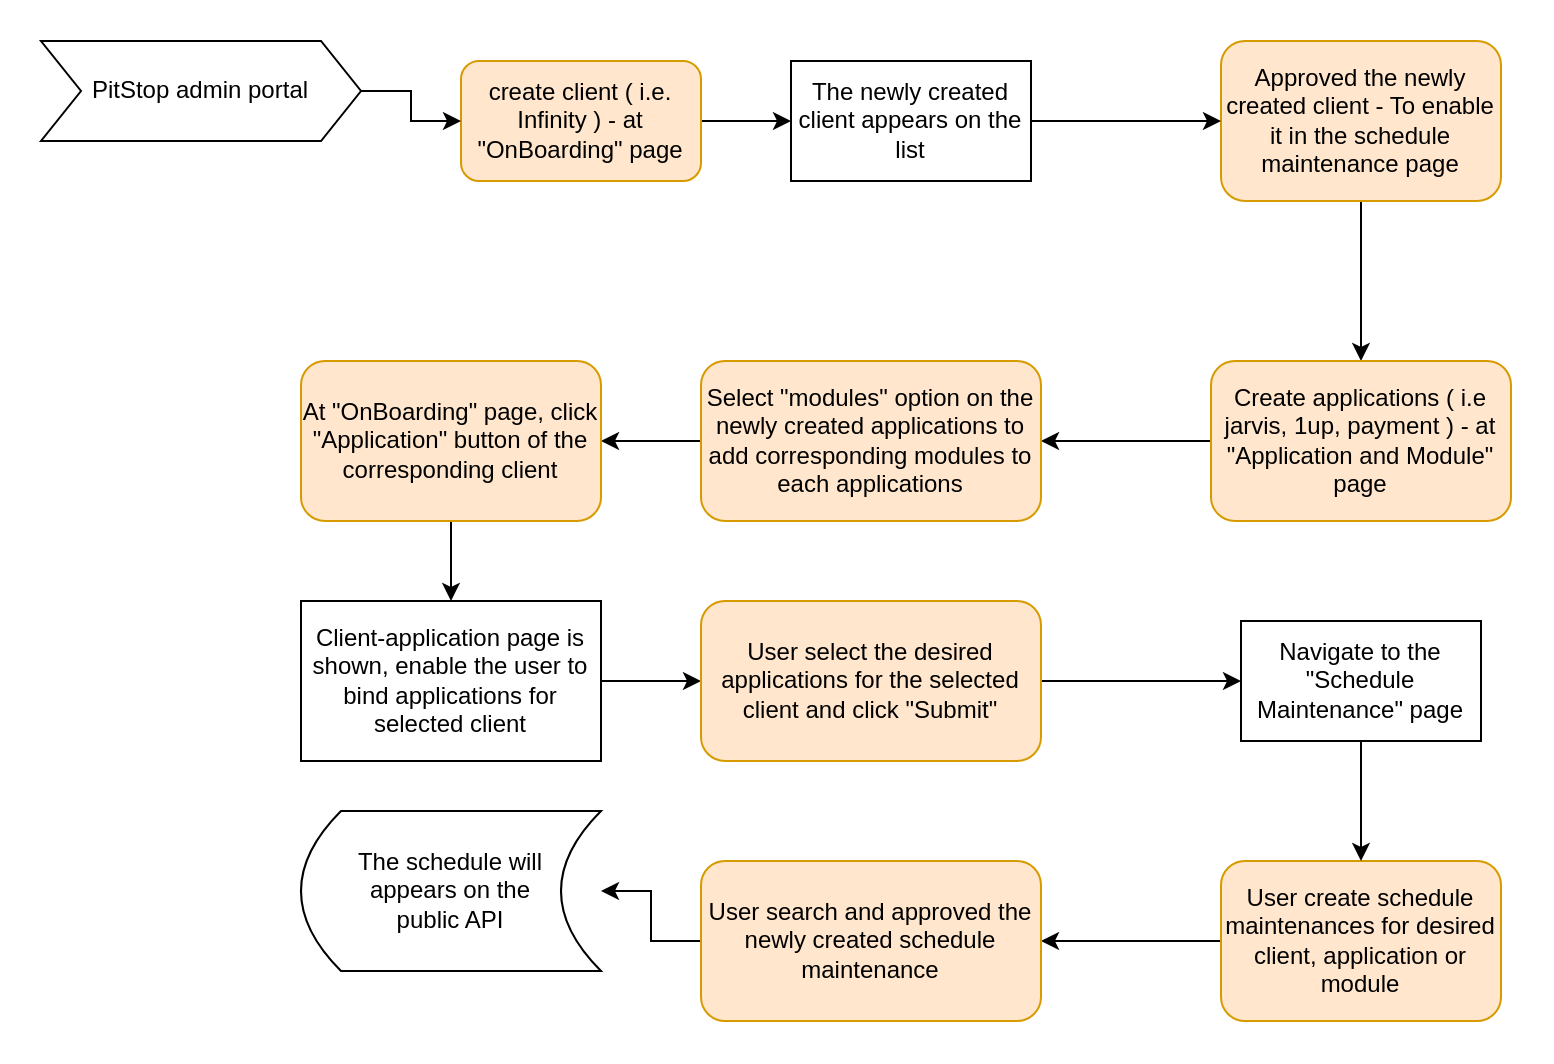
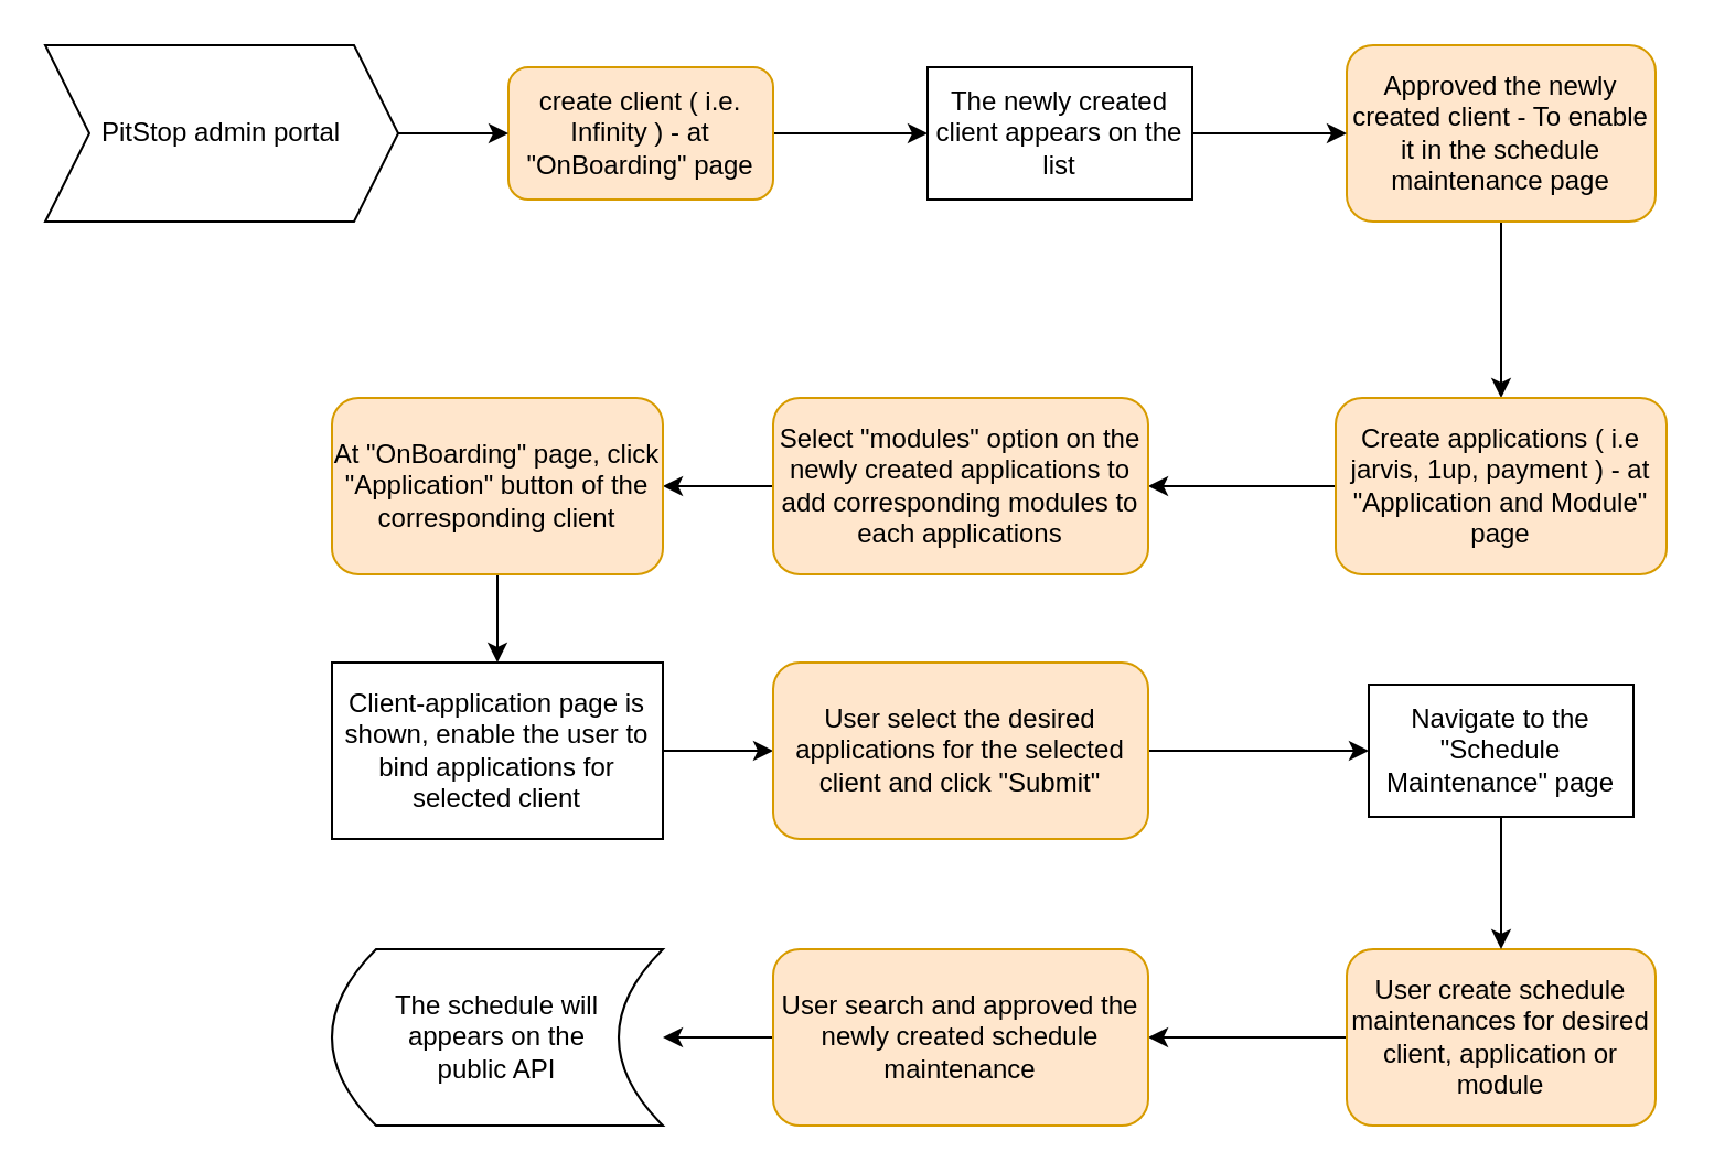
  <mxCell id="0" />
  <mxCell id="1" parent="0" />
  <mxCell id="2" value="" style="edgeStyle=orthogonalEdgeStyle;rounded=0;orthogonalLoop=1;jettySize=auto;html=1;" edge="1" parent="1" source="3" target="7"><mxGeometry relative="1" as="geometry" /></mxCell>
  <mxCell id="3" value="create client ( i.e. Infinity ) - at &quot;OnBoarding&quot; page" style="rounded=1;whiteSpace=wrap;html=1;fillColor=#ffe6cc;strokeColor=#d79b00;" vertex="1" parent="1"><mxGeometry x="230" y="30" width="120" height="60" as="geometry" /></mxCell>
  <mxCell id="4" value="" style="edgeStyle=orthogonalEdgeStyle;rounded=0;orthogonalLoop=1;jettySize=auto;html=1;" edge="1" parent="1" source="5" target="9"><mxGeometry relative="1" as="geometry" /></mxCell>
  <mxCell id="5" value="Approved the newly created client - To enable it in the schedule maintenance page" style="rounded=1;whiteSpace=wrap;html=1;fillColor=#ffe6cc;strokeColor=#d79b00;" vertex="1" parent="1"><mxGeometry x="610" y="20" width="140" height="80" as="geometry" /></mxCell>
  <mxCell id="6" value="" style="edgeStyle=orthogonalEdgeStyle;rounded=0;orthogonalLoop=1;jettySize=auto;html=1;" edge="1" parent="1" source="7" target="5"><mxGeometry relative="1" as="geometry" /></mxCell>
- <mxCell id="7" value="The newly created client appears on the list" style="rounded=0;whiteSpace=wrap;html=1;" vertex="1" parent="1"><mxGeometry x="395" y="30" width="120" height="60" as="geometry" /></mxCell>
+ <mxCell id="7" value="The newly created client appears on the list" style="rounded=0;whiteSpace=wrap;html=1;" vertex="1" parent="1"><mxGeometry x="420" y="30" width="120" height="60" as="geometry" /></mxCell>
  <mxCell id="8" value="" style="edgeStyle=orthogonalEdgeStyle;rounded=0;orthogonalLoop=1;jettySize=auto;html=1;" edge="1" parent="1" source="9" target="11"><mxGeometry relative="1" as="geometry" /></mxCell>
  <mxCell id="9" value="Create applications ( i.e jarvis, 1up, payment ) - at &quot;Application and Module&quot; page" style="rounded=1;whiteSpace=wrap;html=1;fillColor=#ffe6cc;strokeColor=#d79b00;" vertex="1" parent="1"><mxGeometry x="605" y="180" width="150" height="80" as="geometry" /></mxCell>
  <mxCell id="10" value="" style="edgeStyle=orthogonalEdgeStyle;rounded=0;orthogonalLoop=1;jettySize=auto;html=1;" edge="1" parent="1" source="11" target="13"><mxGeometry relative="1" as="geometry" /></mxCell>
  <mxCell id="11" value="Select &quot;modules&quot; option on the newly created applications to add corresponding modules to each applications" style="rounded=1;whiteSpace=wrap;html=1;direction=south;fillColor=#ffe6cc;strokeColor=#d79b00;" vertex="1" parent="1"><mxGeometry x="350" y="180" width="170" height="80" as="geometry" /></mxCell>
  <mxCell id="12" value="" style="edgeStyle=orthogonalEdgeStyle;rounded=0;orthogonalLoop=1;jettySize=auto;html=1;" edge="1" parent="1" source="13" target="15"><mxGeometry relative="1" as="geometry" /></mxCell>
  <mxCell id="13" value="At &quot;OnBoarding&quot; page, click &quot;Application&quot; button of the corresponding client" style="rounded=1;whiteSpace=wrap;html=1;fillColor=#ffe6cc;strokeColor=#d79b00;" vertex="1" parent="1"><mxGeometry x="150" y="180" width="150" height="80" as="geometry" /></mxCell>
  <mxCell id="14" value="" style="edgeStyle=orthogonalEdgeStyle;rounded=0;orthogonalLoop=1;jettySize=auto;html=1;" edge="1" parent="1" source="15" target="17"><mxGeometry relative="1" as="geometry" /></mxCell>
  <mxCell id="15" value="Client-application page is shown, enable the user to bind applications for selected client" style="rounded=0;whiteSpace=wrap;html=1;" vertex="1" parent="1"><mxGeometry x="150" y="300" width="150" height="80" as="geometry" /></mxCell>
  <mxCell id="16" value="" style="edgeStyle=orthogonalEdgeStyle;rounded=0;orthogonalLoop=1;jettySize=auto;html=1;" edge="1" parent="1" source="17" target="21"><mxGeometry relative="1" as="geometry" /></mxCell>
  <mxCell id="17" value="User select the desired applications for the selected client and click &quot;Submit&quot;" style="rounded=1;whiteSpace=wrap;html=1;fillColor=#ffe6cc;strokeColor=#d79b00;" vertex="1" parent="1"><mxGeometry x="350" y="300" width="170" height="80" as="geometry" /></mxCell>
  <mxCell id="18" value="" style="edgeStyle=orthogonalEdgeStyle;rounded=0;orthogonalLoop=1;jettySize=auto;html=1;" edge="1" parent="1" source="19" target="23"><mxGeometry relative="1" as="geometry" /></mxCell>
  <mxCell id="19" value="User create schedule maintenances for desired client, application or module" style="rounded=1;whiteSpace=wrap;html=1;fillColor=#ffe6cc;strokeColor=#d79b00;" vertex="1" parent="1"><mxGeometry x="610" y="430" width="140" height="80" as="geometry" /></mxCell>
  <mxCell id="20" value="" style="edgeStyle=orthogonalEdgeStyle;rounded=0;orthogonalLoop=1;jettySize=auto;html=1;" edge="1" parent="1" source="21" target="19"><mxGeometry relative="1" as="geometry" /></mxCell>
  <mxCell id="21" value="Navigate to the &quot;Schedule Maintenance&quot; page" style="rounded=0;whiteSpace=wrap;html=1;" vertex="1" parent="1"><mxGeometry x="620" y="310" width="120" height="60" as="geometry" /></mxCell>
  <mxCell id="22" value="" style="edgeStyle=orthogonalEdgeStyle;rounded=0;orthogonalLoop=1;jettySize=auto;html=1;" edge="1" parent="1" source="23" target="26"><mxGeometry relative="1" as="geometry" /></mxCell>
  <mxCell id="23" value="User search and approved the newly created schedule maintenance" style="rounded=1;whiteSpace=wrap;html=1;fillColor=#ffe6cc;strokeColor=#d79b00;" vertex="1" parent="1"><mxGeometry x="350" y="430" width="170" height="80" as="geometry" /></mxCell>
  <mxCell id="24" value="" style="edgeStyle=orthogonalEdgeStyle;rounded=0;orthogonalLoop=1;jettySize=auto;html=1;" edge="1" parent="1" source="25" target="3"><mxGeometry relative="1" as="geometry" /></mxCell>
- <mxCell id="25" value="PitStop admin portal" style="shape=step;perimeter=stepPerimeter;whiteSpace=wrap;html=1;fixedSize=1;" vertex="1" parent="1"><mxGeometry x="20" y="20" width="160" height="50" as="geometry" /></mxCell>
- <mxCell id="26" value="The schedule will &lt;br&gt;appears on the &lt;br&gt;public API" style="shape=dataStorage;whiteSpace=wrap;html=1;fixedSize=1;" vertex="1" parent="1"><mxGeometry x="150" y="405" width="150" height="80" as="geometry" /></mxCell>
+ <mxCell id="25" value="PitStop admin portal" style="shape=step;perimeter=stepPerimeter;whiteSpace=wrap;html=1;fixedSize=1;" vertex="1" parent="1"><mxGeometry y="20" width="160" height="80" as="geometry" x="20" /></mxCell>
+ <mxCell id="26" value="The schedule will &lt;br&gt;appears on the &lt;br&gt;public API" style="shape=dataStorage;whiteSpace=wrap;html=1;fixedSize=1;" vertex="1" parent="1"><mxGeometry x="150" y="430" width="150" height="80" as="geometry" /></mxCell>
